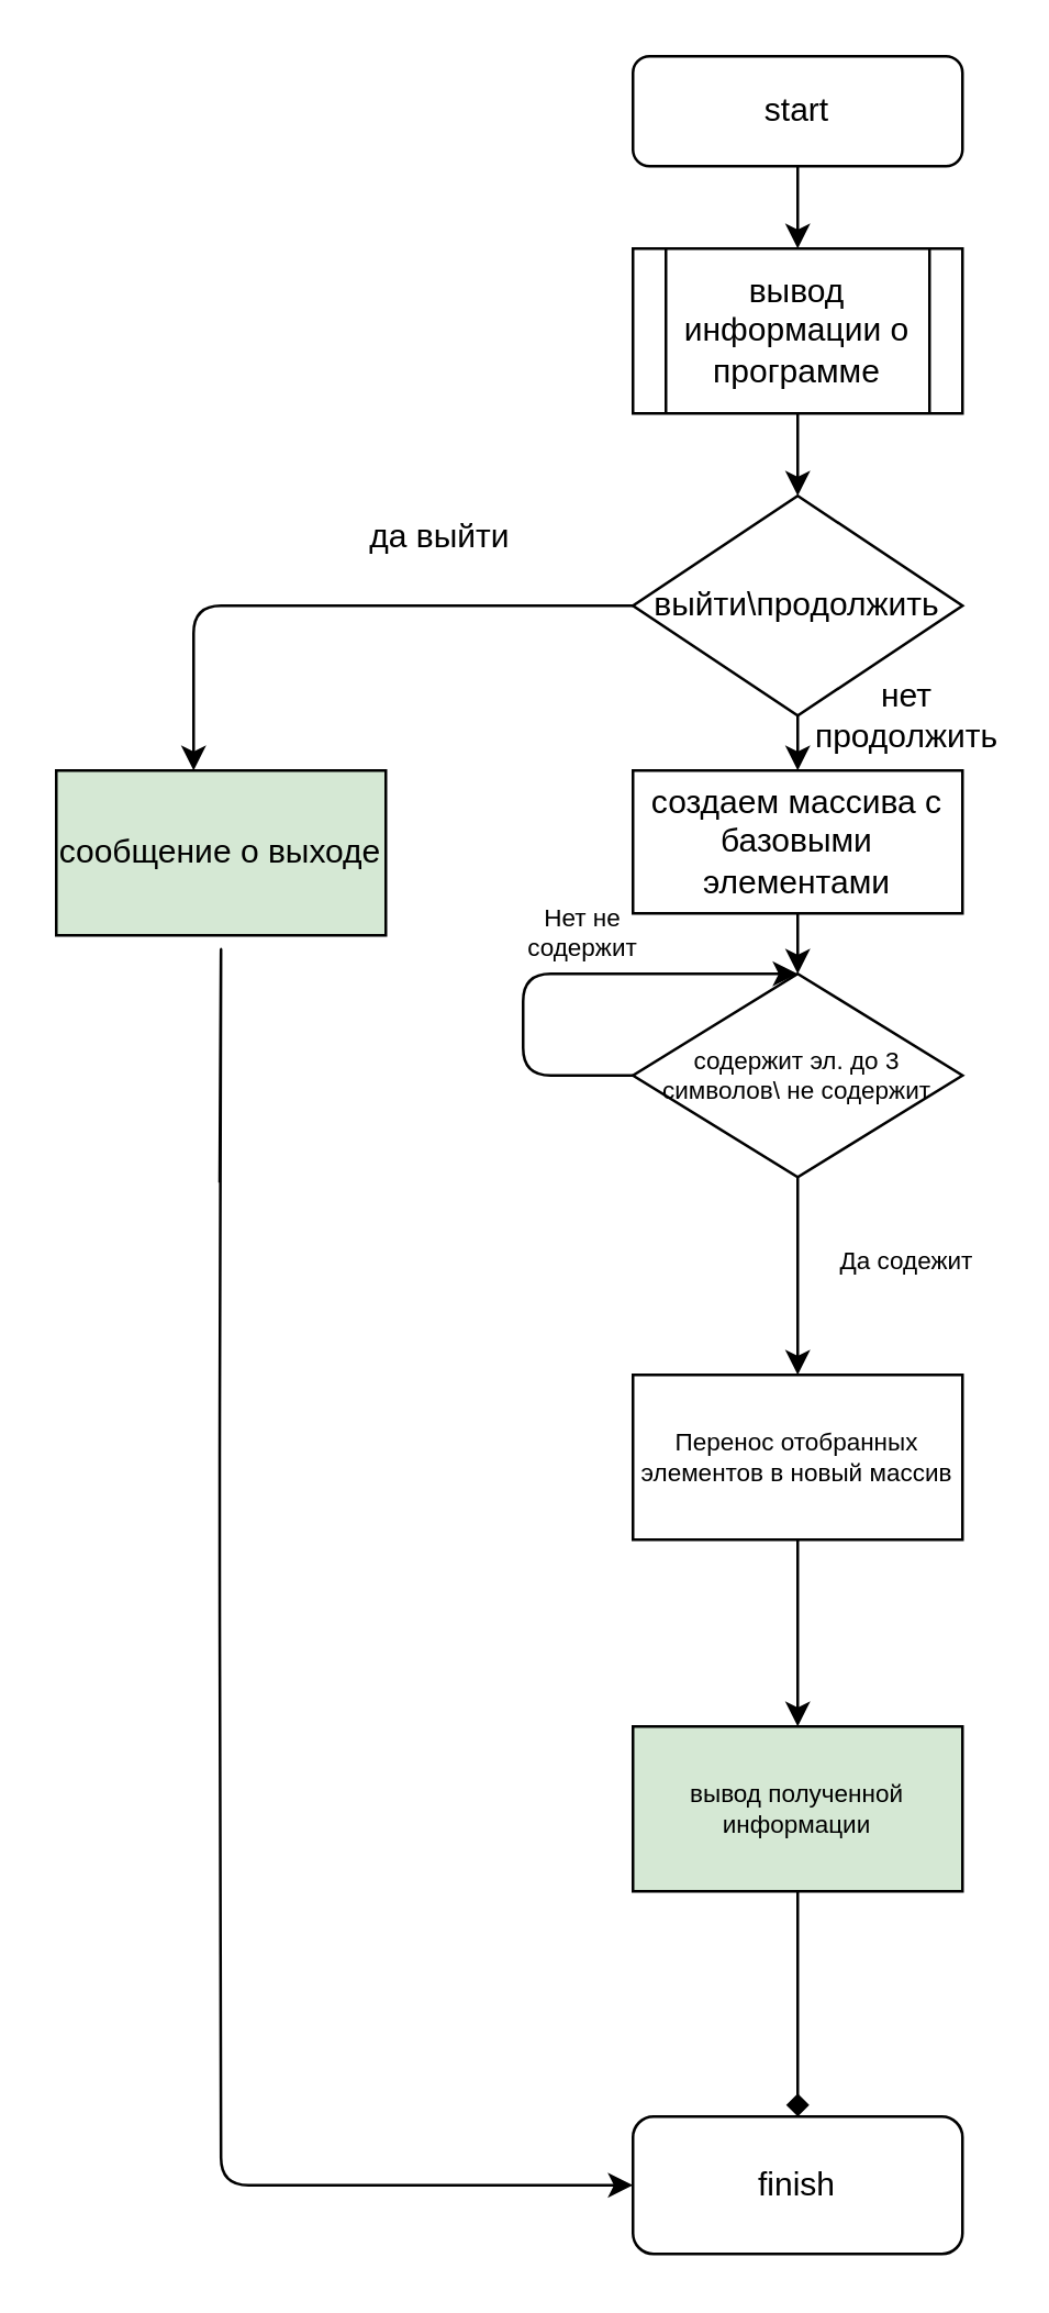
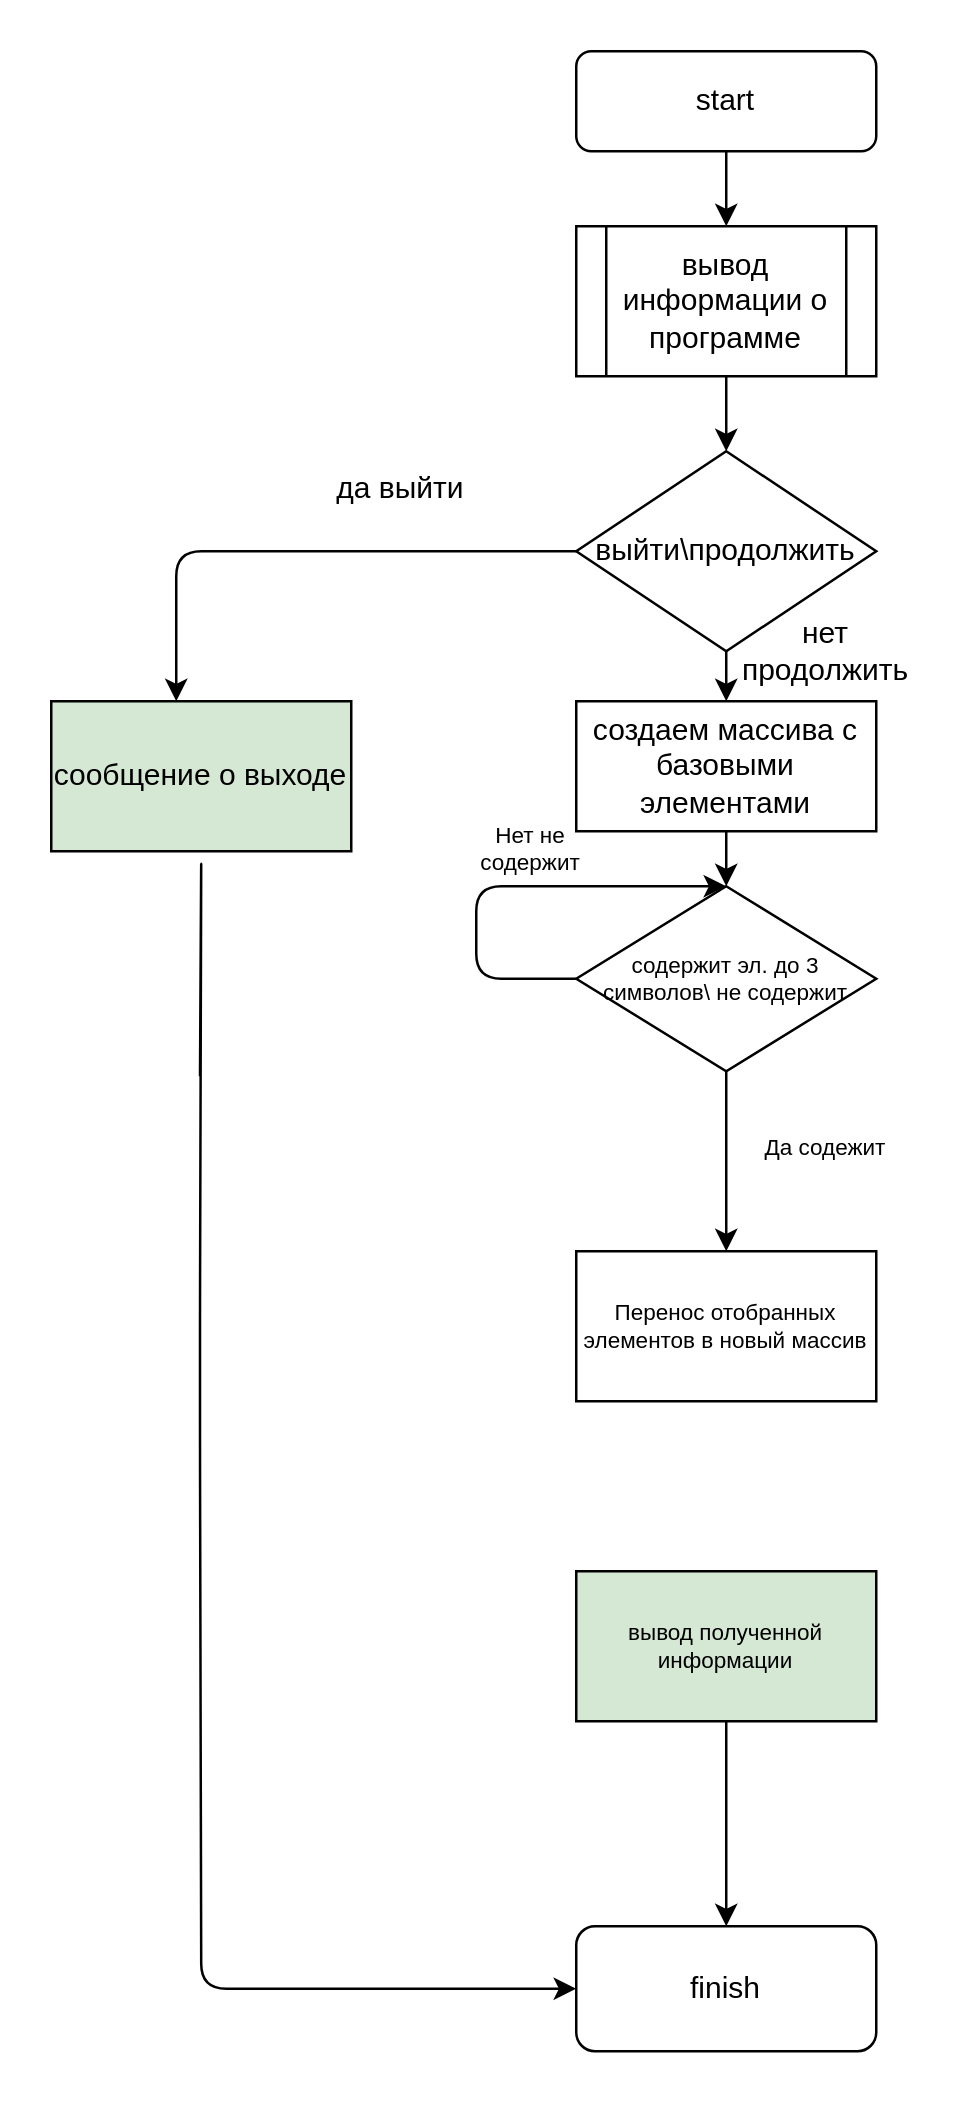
  <mxCell id="0" />
  <mxCell id="1" parent="0" />
  <mxCell id="2" value="" style="edgeStyle=none;html=1;" edge="1" parent="1" source="3" target="5"><mxGeometry relative="1" as="geometry" /></mxCell>
  <mxCell id="3" value="start" style="rounded=1;whiteSpace=wrap;html=1;" vertex="1" parent="1"><mxGeometry x="230" width="120" height="40" as="geometry" y="20" /></mxCell>
  <mxCell id="4" style="edgeStyle=none;html=1;entryX=0.5;entryY=0;entryDx=0;entryDy=0;" edge="1" parent="1" source="5" target="7"><mxGeometry relative="1" as="geometry" /></mxCell>
  <mxCell id="5" value="вывод информации о программе" style="shape=process;whiteSpace=wrap;html=1;backgroundOutline=1;" vertex="1" parent="1"><mxGeometry x="230" y="90" width="120" height="60" as="geometry" /></mxCell>
  <mxCell id="6" value="" style="edgeStyle=none;html=1;" edge="1" parent="1" source="7" target="14"><mxGeometry relative="1" as="geometry" /></mxCell>
  <mxCell id="7" value="выйти\продолжить" style="rhombus;whiteSpace=wrap;html=1;" vertex="1" parent="1"><mxGeometry x="230" y="180" width="120" height="80" as="geometry" /></mxCell>
  <mxCell id="8" value="" style="endArrow=classic;html=1;exitX=0;exitY=0.5;exitDx=0;exitDy=0;" edge="1" parent="1" source="7"><mxGeometry width="50" height="50" relative="1" as="geometry"><mxPoint x="160" y="220" as="sourcePoint" /><mxPoint x="70" y="280" as="targetPoint" /><Array as="points"><mxPoint x="70" y="220" /></Array></mxGeometry></mxCell>
  <mxCell id="9" value="да выйти" style="text;html=1;strokeColor=none;fillColor=none;align=center;verticalAlign=middle;whiteSpace=wrap;rounded=0;" vertex="1" parent="1"><mxGeometry x="130" y="180" width="60" height="30" as="geometry" /></mxCell>
  <mxCell id="10" value="сообщение о выходе" style="rounded=0;whiteSpace=wrap;html=1;fillColor=#d5e8d4;" vertex="1" parent="1"><mxGeometry x="20" y="280" width="120" height="60" as="geometry" /></mxCell>
  <mxCell id="11" value="" style="endArrow=classic;html=1;entryX=0;entryY=0.5;entryDx=0;entryDy=0;" edge="1" parent="1" target="12"><mxGeometry width="50" height="50" relative="1" as="geometry"><mxPoint x="79.5" y="430" as="sourcePoint" /><mxPoint x="79.5" y="800" as="targetPoint" /><Array as="points"><mxPoint x="80" y="340" /><mxPoint x="79.5" y="520" /><mxPoint x="79.5" y="580" /><mxPoint x="80" y="795" /></Array></mxGeometry></mxCell>
  <mxCell id="12" value="finish" style="rounded=1;whiteSpace=wrap;html=1;" vertex="1" parent="1"><mxGeometry x="230" y="770" width="120" height="50" as="geometry" /></mxCell>
  <mxCell id="13" style="edgeStyle=none;html=1;entryX=0.5;entryY=0;entryDx=0;entryDy=0;fontSize=9;" edge="1" parent="1" source="14" target="17"><mxGeometry relative="1" as="geometry" /></mxCell>
  <mxCell id="14" value="создаем массива с базовыми элементами" style="rounded=0;whiteSpace=wrap;html=1;" vertex="1" parent="1"><mxGeometry x="230" y="280" width="120" height="52" as="geometry" /></mxCell>
  <mxCell id="15" value="нет продолжить" style="text;html=1;strokeColor=none;fillColor=none;align=center;verticalAlign=middle;whiteSpace=wrap;rounded=0;" vertex="1" parent="1"><mxGeometry x="300" y="250" width="60" height="20" as="geometry" /></mxCell>
  <mxCell id="16" style="edgeStyle=none;html=1;fontSize=9;" edge="1" parent="1" source="17"><mxGeometry relative="1" as="geometry"><mxPoint x="290" y="500" as="targetPoint" /></mxGeometry></mxCell>
  <mxCell id="17" value="содержит эл. до 3 символов\ не содержит" style="rhombus;whiteSpace=wrap;html=1;fontSize=9;" vertex="1" parent="1"><mxGeometry x="230" y="354" width="120" height="74" as="geometry" /></mxCell>
  <mxCell id="18" value="Да содежит" style="text;html=1;strokeColor=none;fillColor=none;align=center;verticalAlign=middle;whiteSpace=wrap;rounded=0;fontSize=9;" vertex="1" parent="1"><mxGeometry x="300" y="444" width="60" height="30" as="geometry" /></mxCell>
  <mxCell id="19" value="" style="endArrow=classic;html=1;fontSize=9;exitX=0;exitY=0.5;exitDx=0;exitDy=0;entryX=0.5;entryY=0;entryDx=0;entryDy=0;" edge="1" parent="1" source="17" target="17"><mxGeometry width="50" height="50" relative="1" as="geometry"><mxPoint x="190" y="388" as="sourcePoint" /><mxPoint x="230" y="340" as="targetPoint" /><Array as="points"><mxPoint x="190" y="391" /><mxPoint x="190" y="354" /></Array></mxGeometry></mxCell>
  <mxCell id="20" value="Нет не содержит" style="text;html=1;strokeColor=none;fillColor=none;align=center;verticalAlign=middle;whiteSpace=wrap;rounded=0;fontSize=9;" vertex="1" parent="1"><mxGeometry x="182" y="324" width="60" height="30" as="geometry" /></mxCell>
- <mxCell id="21" style="edgeStyle=none;html=1;entryX=0.5;entryY=0;entryDx=0;entryDy=0;fontSize=9;" edge="1" parent="1" source="22" target="24"><mxGeometry relative="1" as="geometry" /></mxCell>
  <mxCell id="22" value="Перенос отобранных элементов в новый массив" style="rounded=0;whiteSpace=wrap;html=1;fontSize=9;" vertex="1" parent="1"><mxGeometry x="230" y="500" width="120" height="60" as="geometry" /></mxCell>
- <mxCell id="23" style="edgeStyle=none;html=1;entryX=0.5;entryY=0;entryDx=0;entryDy=0;fontSize=9;endArrow=diamond;" edge="1" parent="1" source="24" target="12"><mxGeometry relative="1" as="geometry" /></mxCell>
+ <mxCell id="23" style="edgeStyle=none;html=1;entryX=0.5;entryY=0;entryDx=0;entryDy=0;fontSize=9;" edge="1" parent="1" source="24" target="12"><mxGeometry relative="1" as="geometry" /></mxCell>
  <mxCell id="24" value="вывод полученной информации" style="rounded=0;whiteSpace=wrap;html=1;fontSize=9;fillColor=#d5e8d4;" vertex="1" parent="1"><mxGeometry x="230" y="628" width="120" height="60" as="geometry" /></mxCell>
